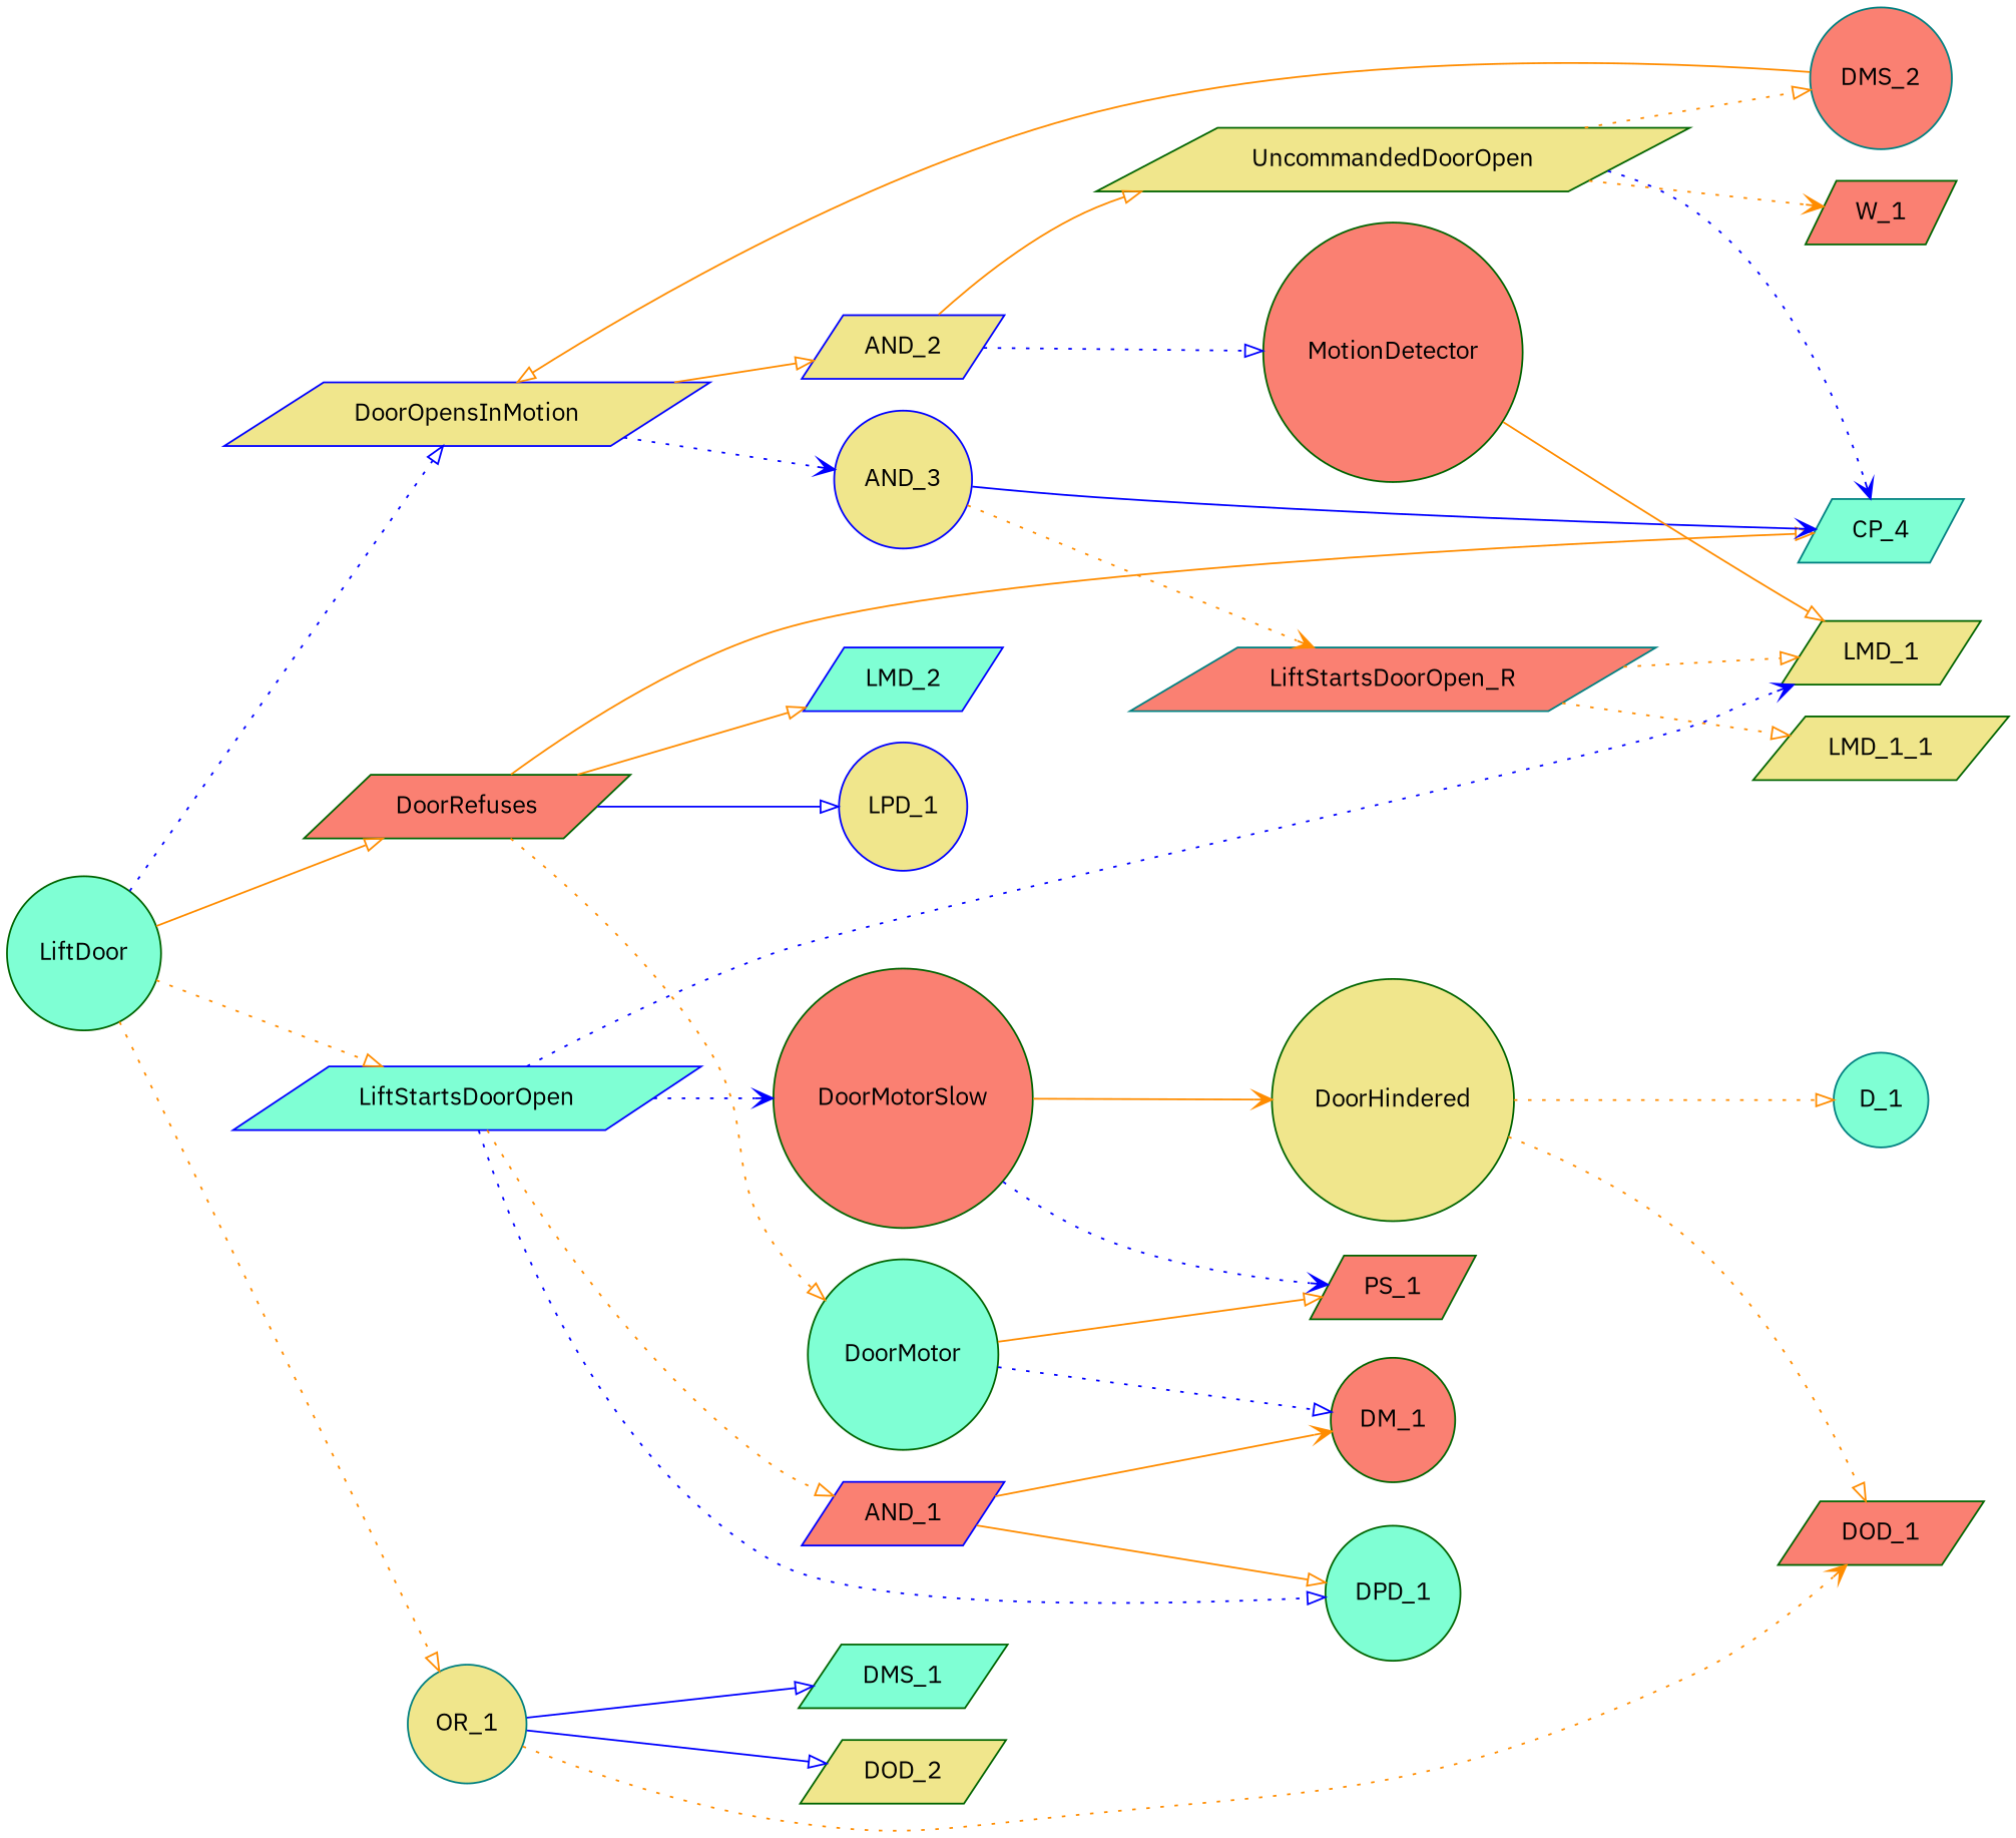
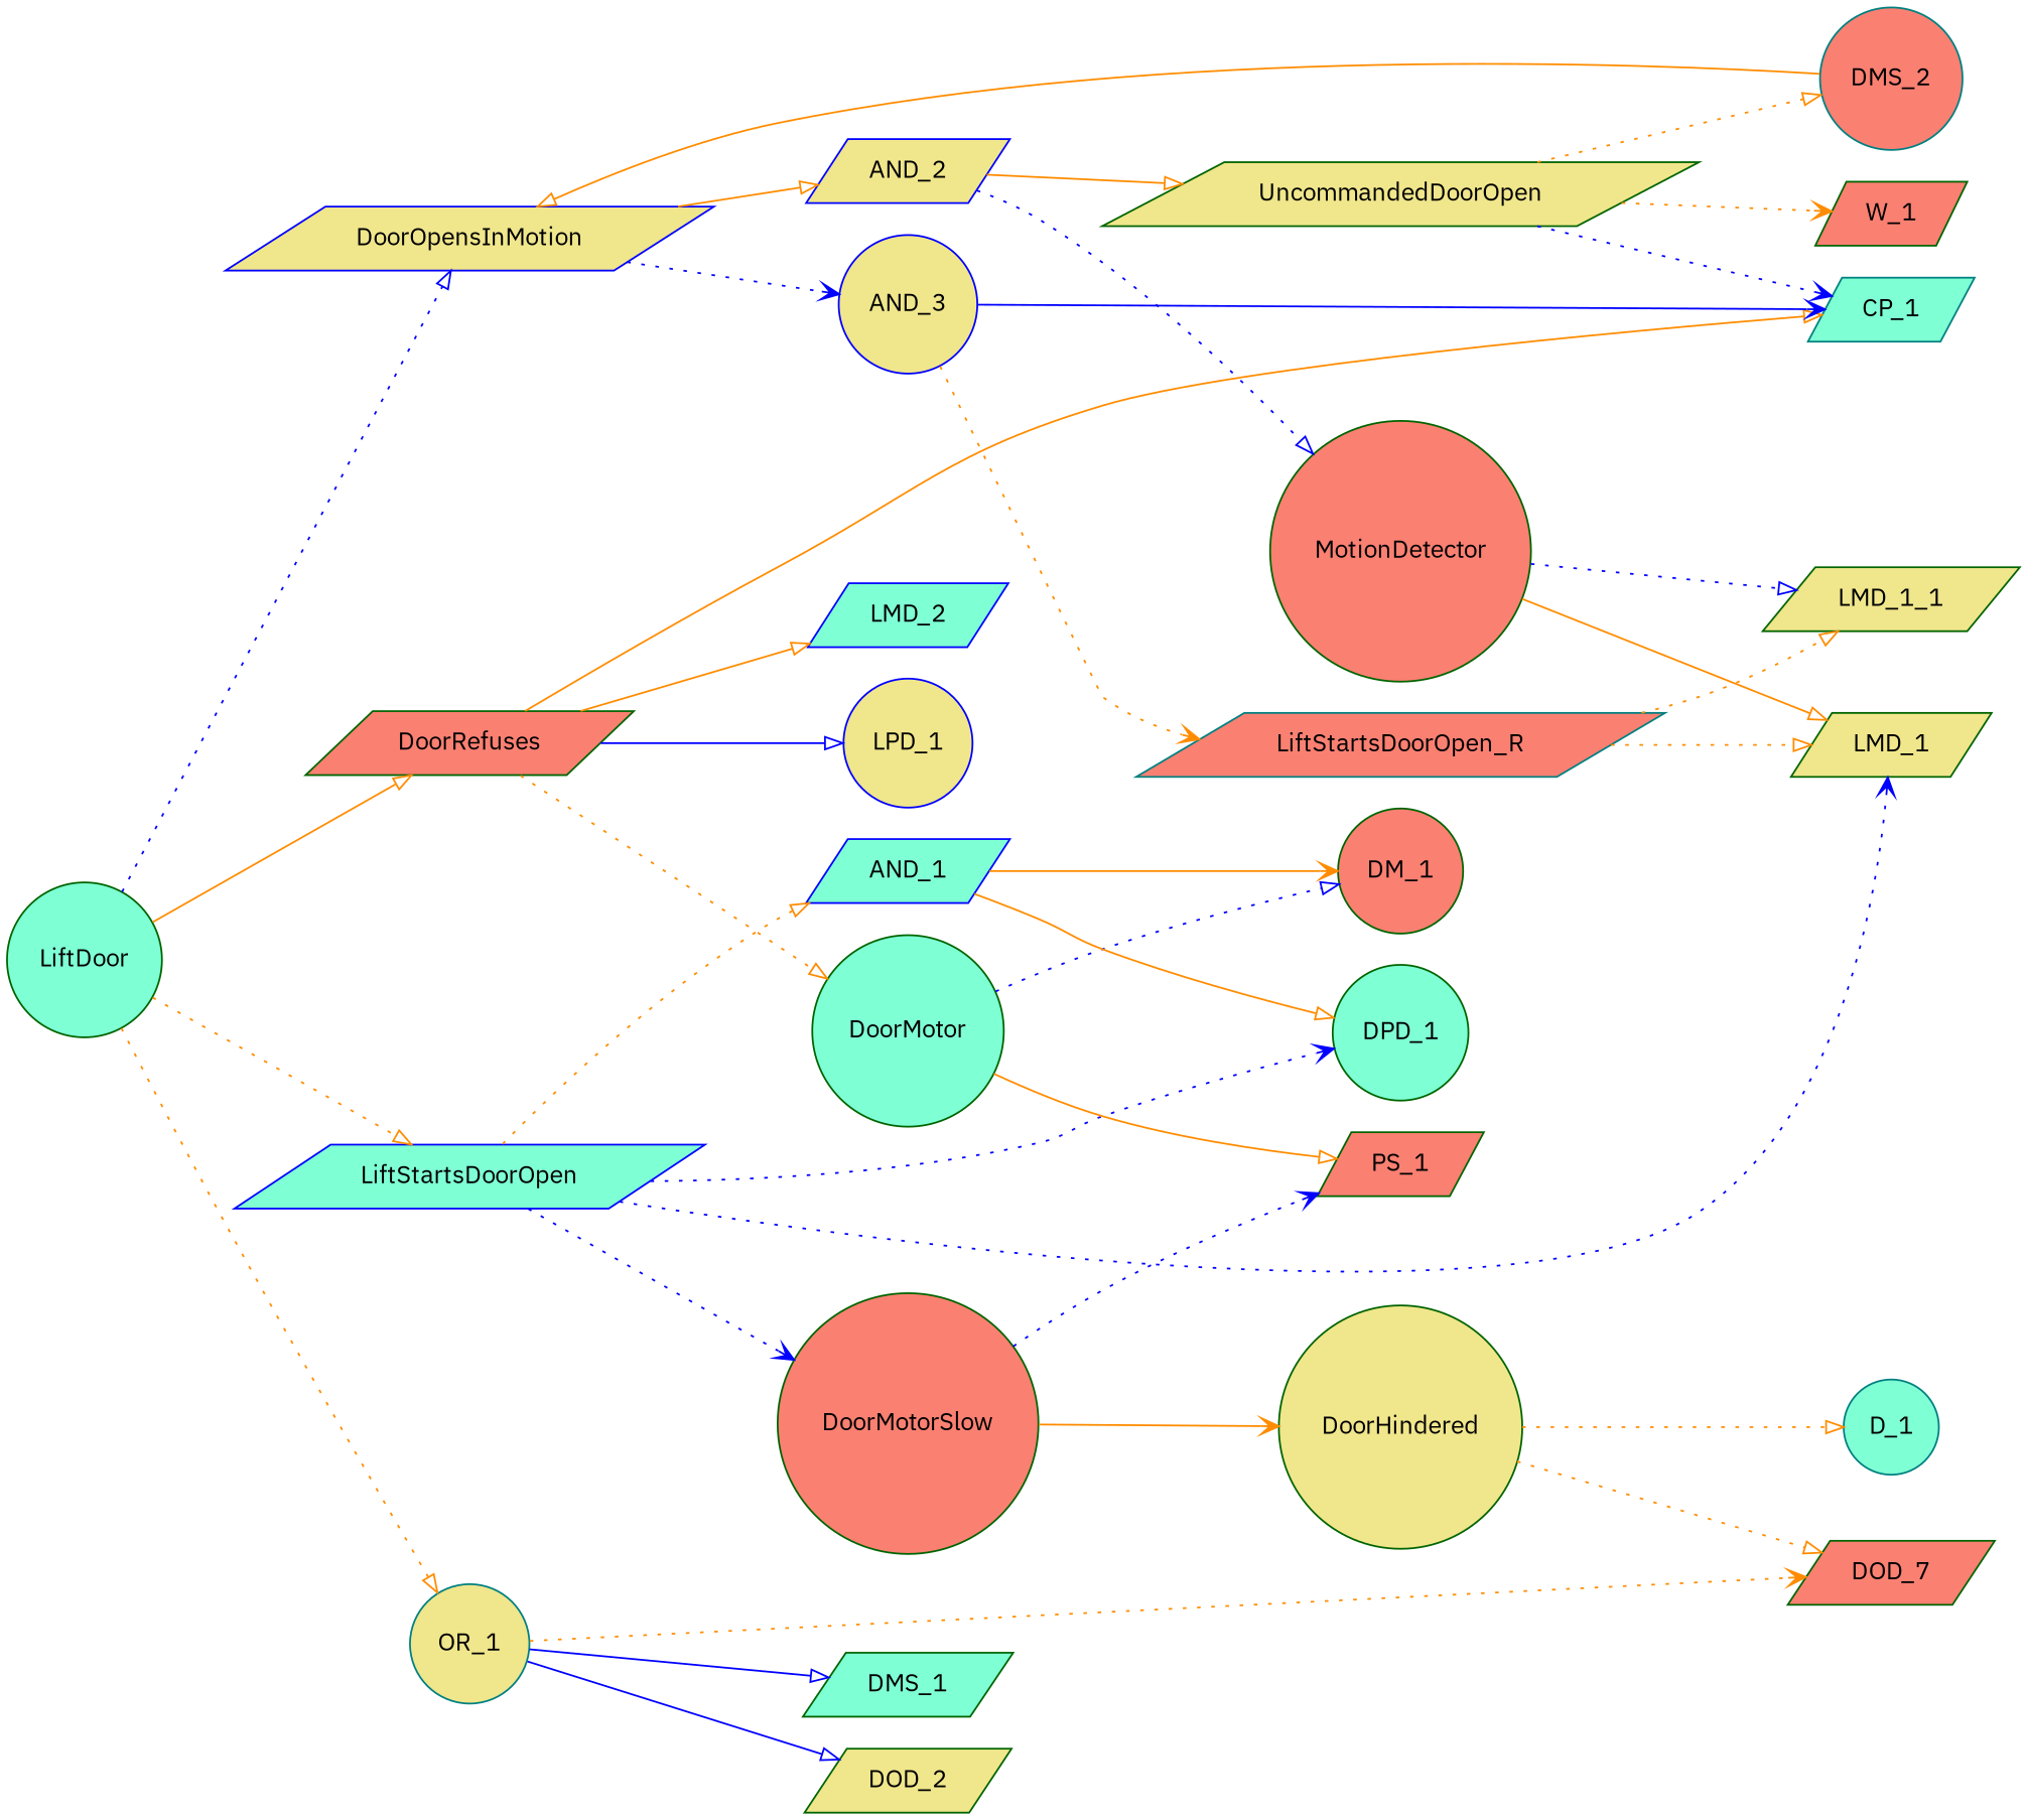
  digraph {
    fontname="IBM Plex Sans"
    rankdir=LR
    node [color=darkgreen fillcolor=khaki fontname="IBM Plex Sans" shape=parallelogram style=filled]
    edge [arrowhead=onormal color=darkorange fontname="IBM Plex Sans" style=dotted]
    LiftDoor [fillcolor=aquamarine shape=circle]
    DoorOpensInMotion [color=blue]
    DoorRefuses [fillcolor=salmon]
    LiftStartsDoorOpen [color=blue fillcolor=aquamarine]
    OR_1 [color=teal shape=circle]
    AND_2 [color=blue]
    AND_3 [color=blue shape=circle]
-   CP_1 [color=teal fillcolor=aquamarine label=CP_4]
+   CP_1 [color=teal fillcolor=aquamarine]
    DoorMotor [fillcolor=aquamarine shape=circle]
    LMD_2 [color=blue fillcolor=aquamarine]
    LPD_1 [color=blue shape=circle]
-   AND_1 [color=blue fillcolor=salmon]
+   AND_1 [color=blue fillcolor=aquamarine]
    DoorMotorSlow [fillcolor=salmon shape=circle]
    DPD_1 [fillcolor=aquamarine shape=circle]
    LMD_1
-   DOD_1 [fillcolor=salmon]
+   DOD_1 [fillcolor=salmon label=DOD_7]
    DMS_1 [fillcolor=aquamarine]
    DOD_2
    DMS_2 [color=teal fillcolor=salmon shape=circle]
    MotionDetector [fillcolor=salmon shape=circle]
    UncommandedDoorOpen
    n22 [color=teal fillcolor=salmon label=LiftStartsDoorOpen_R]
    DM_1 [fillcolor=salmon shape=circle]
    PS_1 [fillcolor=salmon]
    DoorHindered [shape=circle]
    D_1 [color=teal fillcolor=aquamarine shape=circle]
    LMD_1_1
    W_1 [fillcolor=salmon]
    LiftDoor -> DoorOpensInMotion [color=blue]
    LiftDoor -> DoorRefuses [style=solid]
    LiftDoor -> LiftStartsDoorOpen
    LiftDoor -> OR_1
    DoorOpensInMotion -> AND_2 [style=solid]
    DoorOpensInMotion -> AND_3 [arrowhead=vee color=blue]
    DoorRefuses -> CP_1 [style=solid]
    DoorRefuses -> DoorMotor
    DoorRefuses -> LMD_2 [style=solid]
    DoorRefuses -> LPD_1 [color=blue style=solid]
    LiftStartsDoorOpen -> AND_1
    LiftStartsDoorOpen -> DoorMotorSlow [arrowhead=vee color=blue]
-   LiftStartsDoorOpen -> DPD_1 [color=blue]
+   LiftStartsDoorOpen -> DPD_1 [arrowhead=vee color=blue]
    LiftStartsDoorOpen -> LMD_1 [arrowhead=vee color=blue]
    OR_1 -> DOD_1 [arrowhead=vee]
    OR_1 -> DMS_1 [color=blue style=solid]
    OR_1 -> DOD_2 [color=blue style=solid]
    AND_2 -> MotionDetector [color=blue]
    AND_2 -> UncommandedDoorOpen [style=solid]
    AND_3 -> CP_1 [arrowhead=vee color=blue style=solid]
    AND_3 -> n22 [arrowhead=vee]
    DoorMotor -> DM_1 [color=blue]
    DoorMotor -> PS_1 [style=solid]
    AND_1 -> DPD_1 [style=solid]
    AND_1 -> DM_1 [arrowhead=vee style=solid]
    DoorMotorSlow -> PS_1 [arrowhead=vee color=blue]
    DoorMotorSlow -> DoorHindered [arrowhead=vee style=solid]
    DMS_2 -> DoorOpensInMotion [style=solid]
    MotionDetector -> LMD_1 [style=solid]
+   MotionDetector -> LMD_1_1 [color=blue]
    UncommandedDoorOpen -> CP_1 [arrowhead=vee color=blue]
    UncommandedDoorOpen -> DMS_2
    UncommandedDoorOpen -> W_1 [arrowhead=vee]
    n22 -> LMD_1
    n22 -> LMD_1_1
    DoorHindered -> DOD_1
    DoorHindered -> D_1
  }
